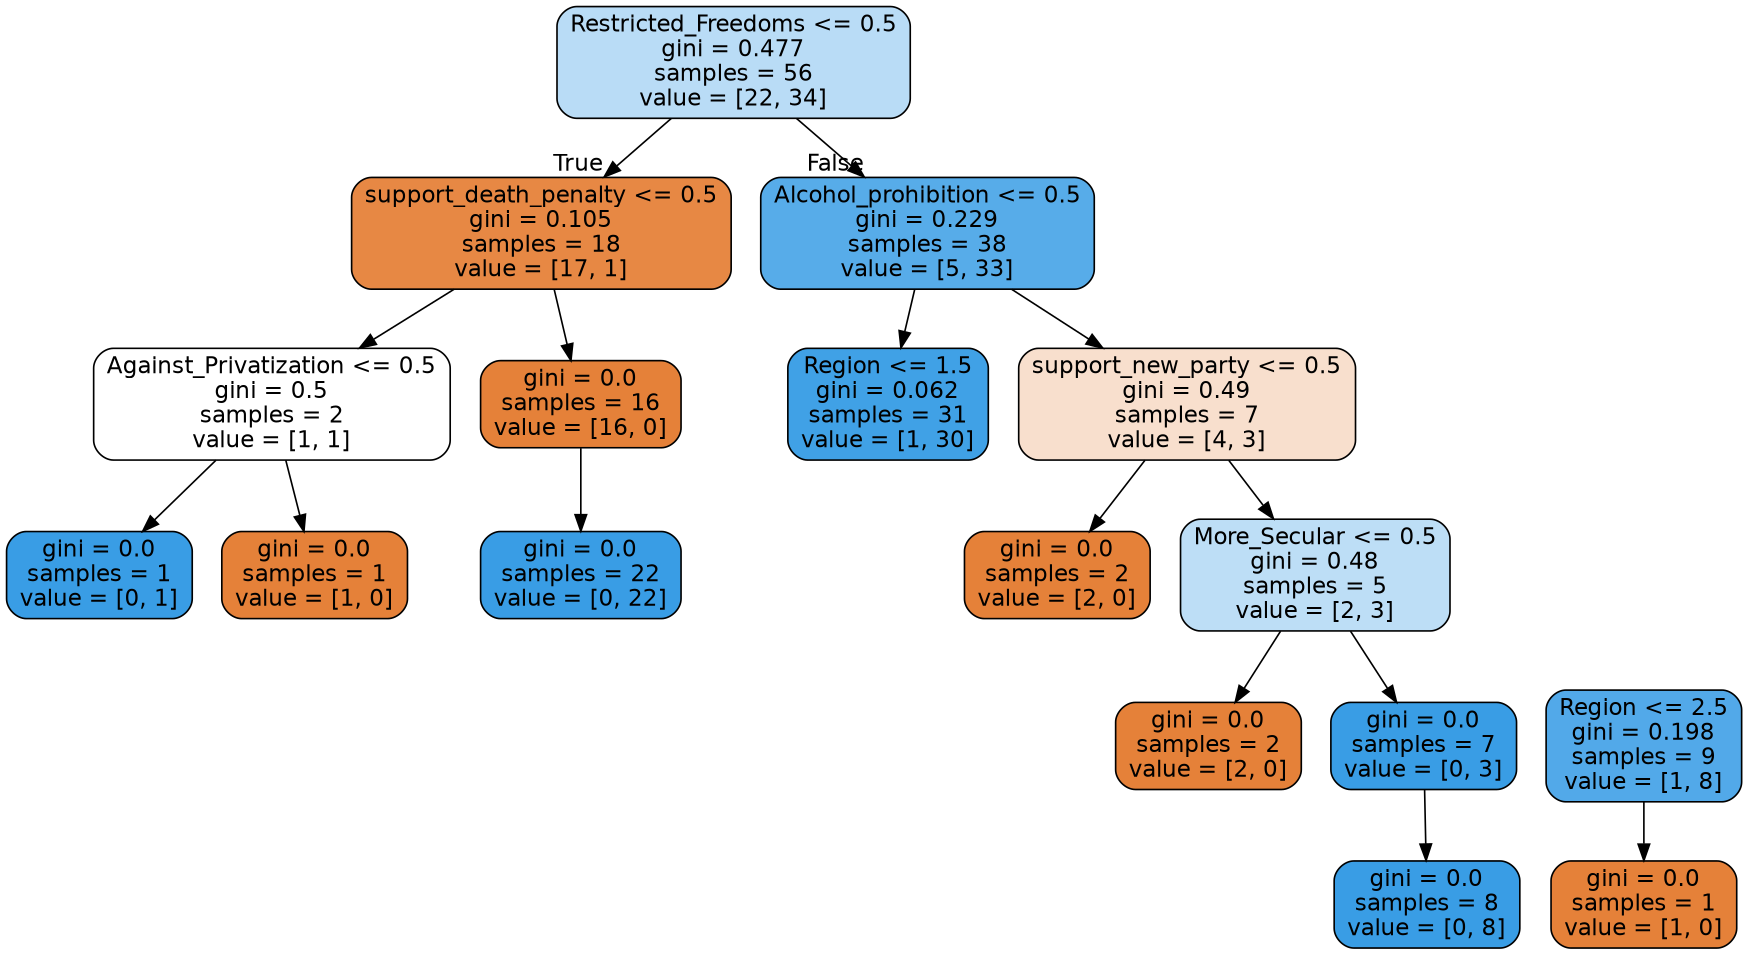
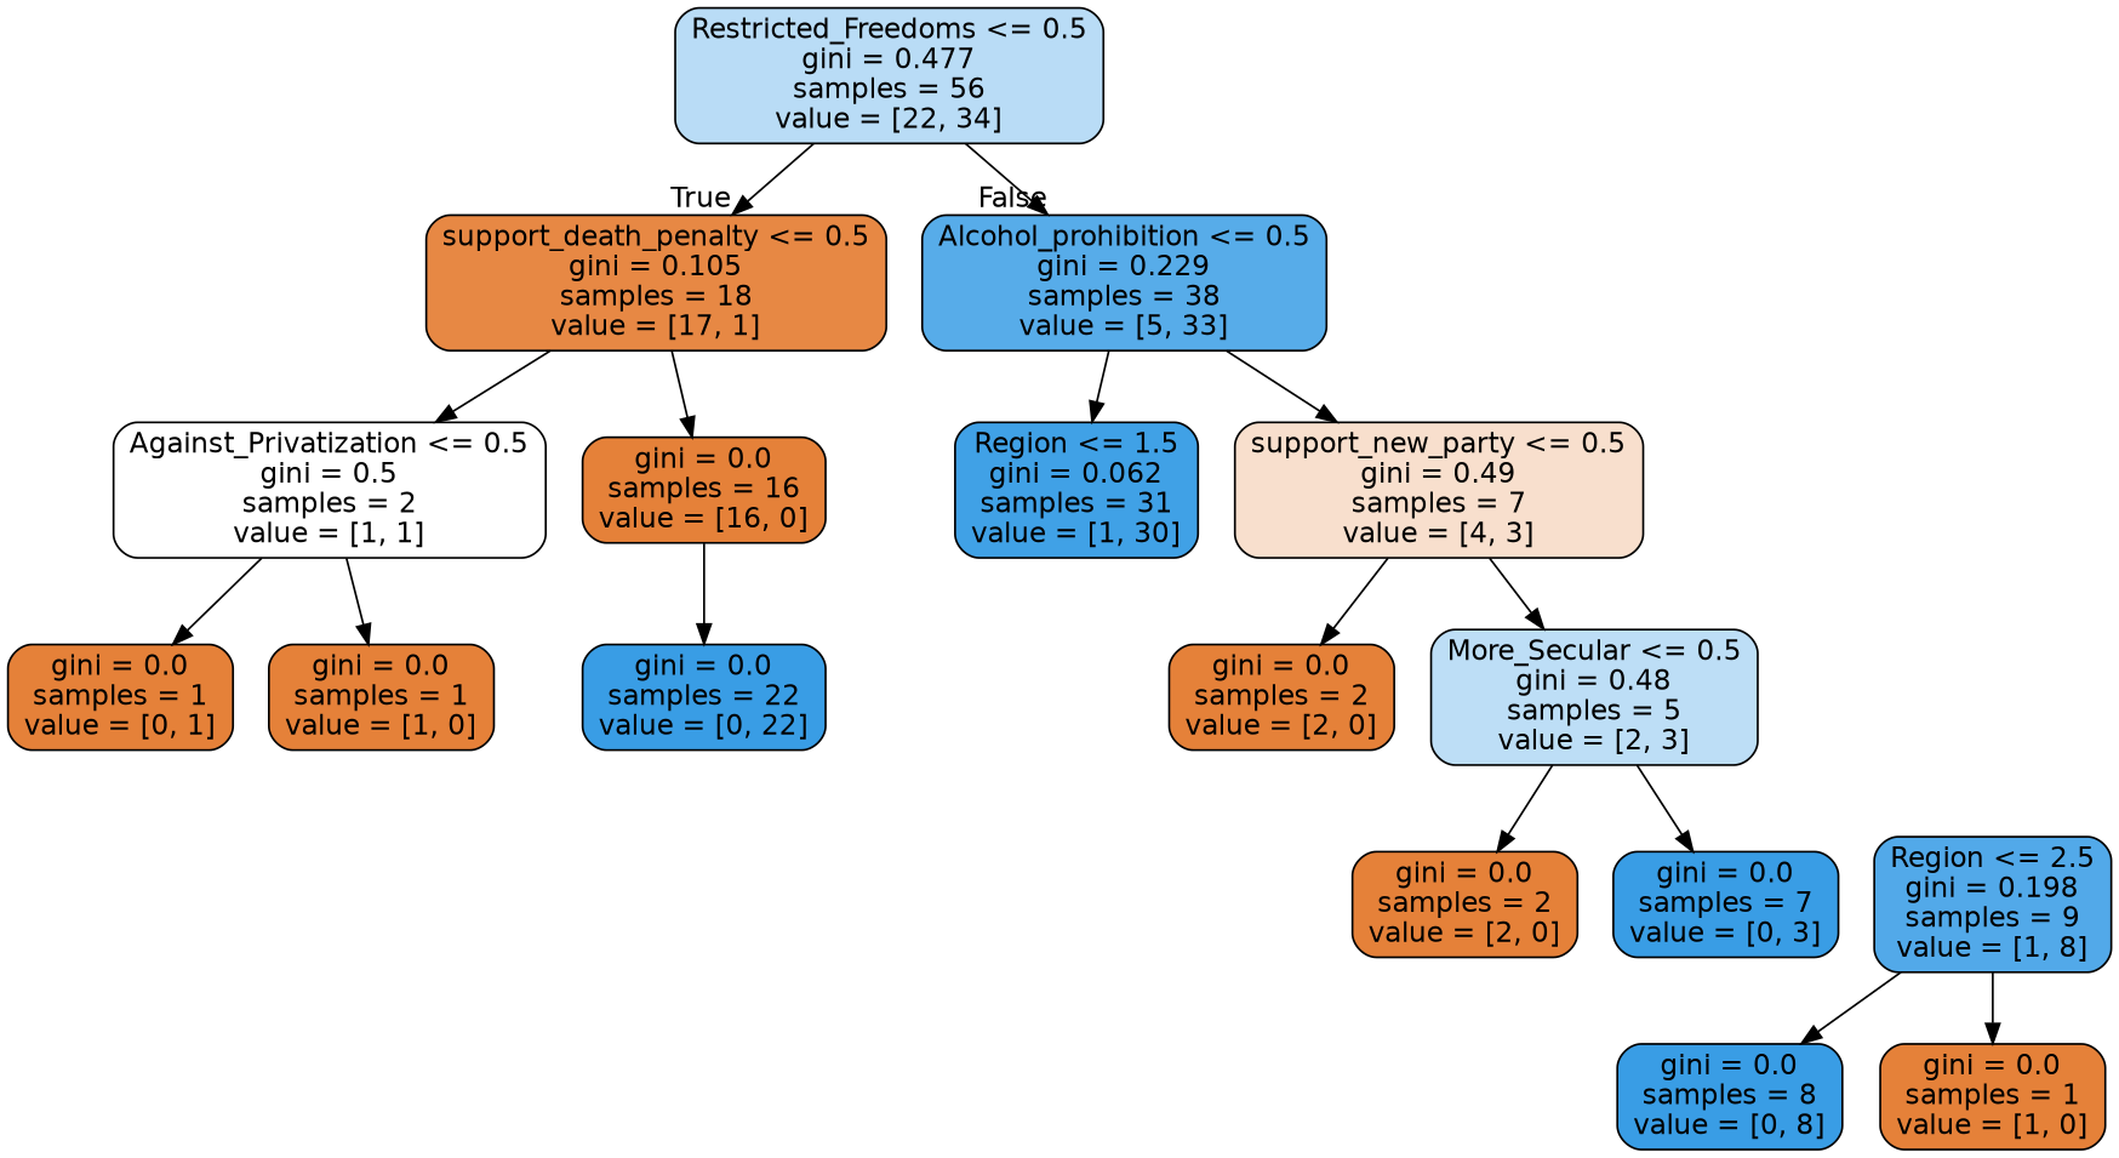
  digraph {
    node [color=black fillcolor="#e58139ff" fontname=helvetica shape=box style="filled, rounded"]
    edge [fontname=helvetica]
    n1 [fillcolor="#399de55a" label="Restricted_Freedoms <= 0.5\ngini = 0.477\nsamples = 56\nvalue = [22, 34]"]
    n2 [fillcolor="#e58139f0" label="support_death_penalty <= 0.5\ngini = 0.105\nsamples = 18\nvalue = [17, 1]"]
    n3 [fillcolor="#399de5d8" label="Alcohol_prohibition <= 0.5\ngini = 0.229\nsamples = 38\nvalue = [5, 33]"]
    n4 [fillcolor="#e5813900" label="Against_Privatization <= 0.5\ngini = 0.5\nsamples = 2\nvalue = [1, 1]"]
    n5 [label="gini = 0.0\nsamples = 16\nvalue = [16, 0]"]
    n6 [fillcolor="#399de5f6" label="Region <= 1.5\ngini = 0.062\nsamples = 31\nvalue = [1, 30]"]
    n7 [fillcolor="#e5813940" label="support_new_party <= 0.5\ngini = 0.49\nsamples = 7\nvalue = [4, 3]"]
-   n8 [fillcolor="#399de5ff" label="gini = 0.0\nsamples = 1\nvalue = [0, 1]"]
+   n8 [label="gini = 0.0\nsamples = 1\nvalue = [0, 1]"]
    n9 [label="gini = 0.0\nsamples = 1\nvalue = [1, 0]"]
    n10 [fillcolor="#399de5ff" label="gini = 0.0\nsamples = 22\nvalue = [0, 22]"]
    n11 [label="gini = 0.0\nsamples = 2\nvalue = [2, 0]"]
    n12 [fillcolor="#399de555" label="More_Secular <= 0.5\ngini = 0.48\nsamples = 5\nvalue = [2, 3]"]
    n13 [fillcolor="#399de5df" label="Region <= 2.5\ngini = 0.198\nsamples = 9\nvalue = [1, 8]"]
    n14 [label="gini = 0.0\nsamples = 1\nvalue = [1, 0]"]
    n15 [fillcolor="#399de5ff" label="gini = 0.0\nsamples = 8\nvalue = [0, 8]"]
    n16 [label="gini = 0.0\nsamples = 2\nvalue = [2, 0]"]
    n17 [fillcolor="#399de5ff" label="gini = 0.0\nsamples = 7\nvalue = [0, 3]"]
    n1 -> n2 [headlabel=True labelangle=45 labeldistance=2.5]
    n1 -> n3 [headlabel=False labelangle=-45 labeldistance=2.5]
    n2 -> n4
    n2 -> n5
    n3 -> n6
    n3 -> n7
    n4 -> n8
    n4 -> n9
    n5 -> n10
    n7 -> n11
    n7 -> n12
    n12 -> n16
    n12 -> n17
    n13 -> n14
-   n17 -> n15
+   n13 -> n15
  }
